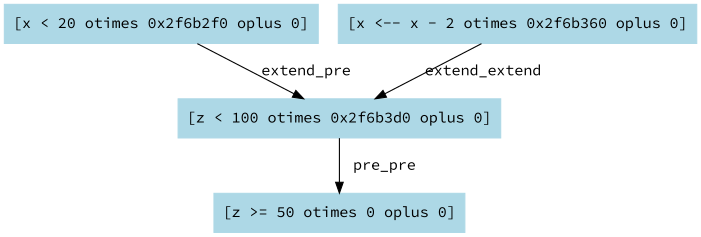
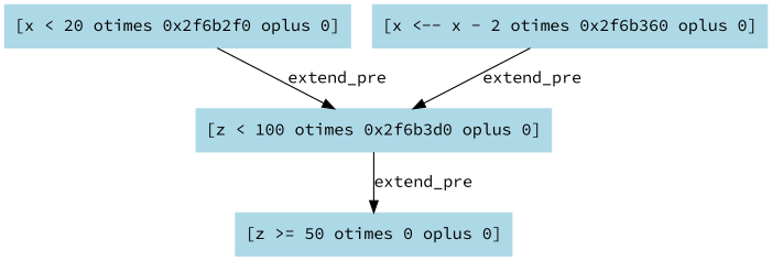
  digraph {
    fontname="Source Code Pro"
    node [color=lightblue fontname="Source Code Pro" shape=box style=filled]
    edge [color=black fontname="Source Code Pro"]
    n1 [label="[x < 20 otimes 0x2f6b2f0 oplus 0]"]
    n2 [label="[z < 100 otimes 0x2f6b3d0 oplus 0]"]
    n3 [label="[x <-- x - 2 otimes 0x2f6b360 oplus 0]"]
    n4 [label="[z >= 50 otimes 0 oplus 0]"]
    n1 -> n2 [label=extend_pre]
-   n2 -> n4 [label=pre_pre]
-   n3 -> n2 [label=extend_extend]
+   n2 -> n4 [label=extend_pre]
+   n3 -> n2 [label=extend_pre]
  }
